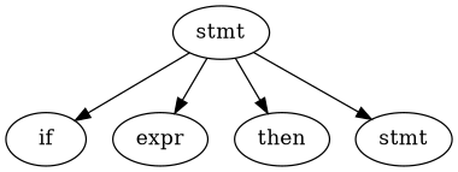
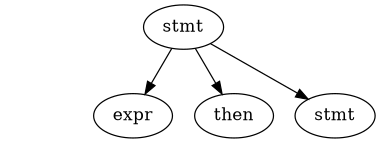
  digraph {
    n1 [label=stmt]
-   n2 [label=if]
    n3 [label=expr]
    n4 [label=then]
    n5 [label=stmt]
-   n1 -> n2
    n1 -> n3
    n1 -> n4
    n1 -> n5
  }
